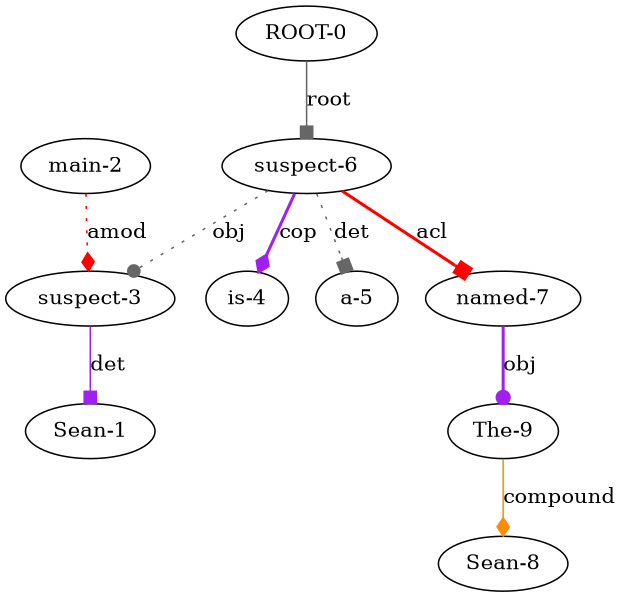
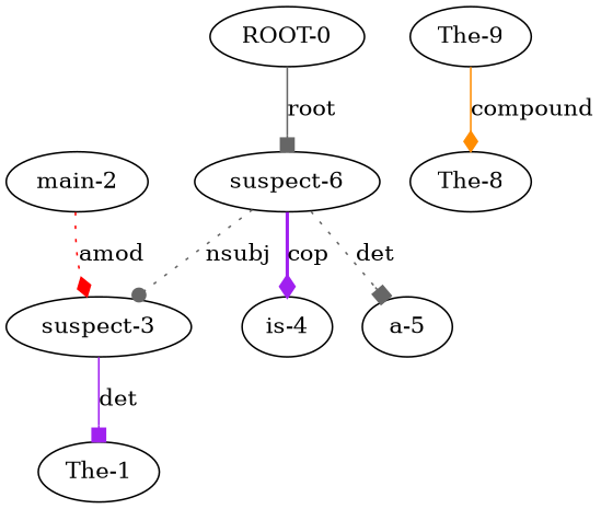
  digraph {
    edge [arrowhead=box color=purple style=solid]
    "suspect-3"
-   "The-1" [label="Sean-1"]
+   "The-1"
    "main-2"
    n4 [label="suspect-6"]
    "is-4"
    "a-5"
-   "named-7"
    n8 [label="The-9"]
    "ROOT-0"
-   "Sean-8"
+   "Sean-8" [label="The-8"]
    "suspect-3" -> "The-1" [label=det]
    "main-2" -> "suspect-3" [arrowhead=diamond color=red label=amod style=dotted]
-   n4 -> "suspect-3" [arrowhead=dot color=gray40 label=obj style=dotted]
+   n4 -> "suspect-3" [arrowhead=dot color=gray40 label=nsubj style=dotted]
    n4 -> "is-4" [arrowhead=diamond label=cop style=bold]
    n4 -> "a-5" [color=gray40 label=det style=dotted]
-   n4 -> "named-7" [color=red label=acl style=bold]
-   "named-7" -> n8 [arrowhead=dot label=obj style=bold]
    n8 -> "Sean-8" [arrowhead=diamond color=darkorange label=compound]
    "ROOT-0" -> n4 [color=gray40 label=root]
  }
